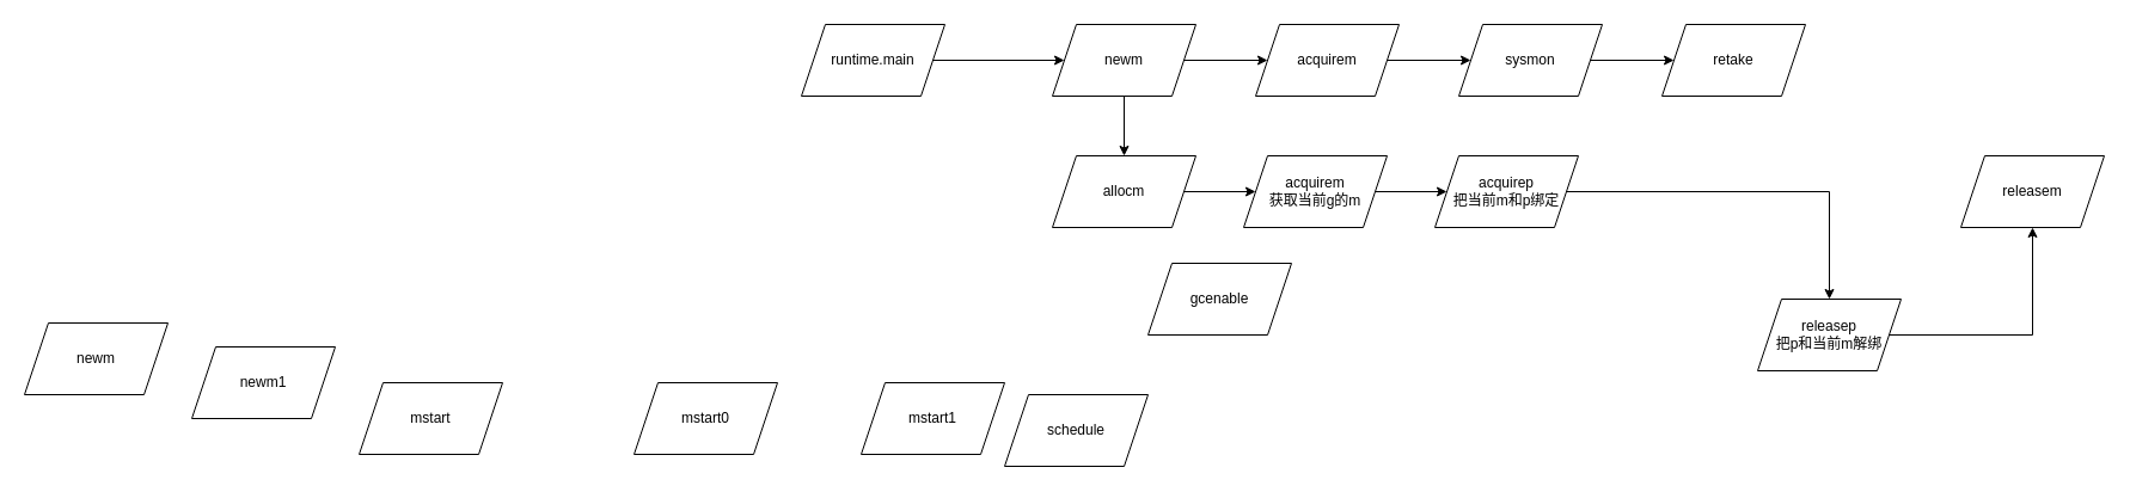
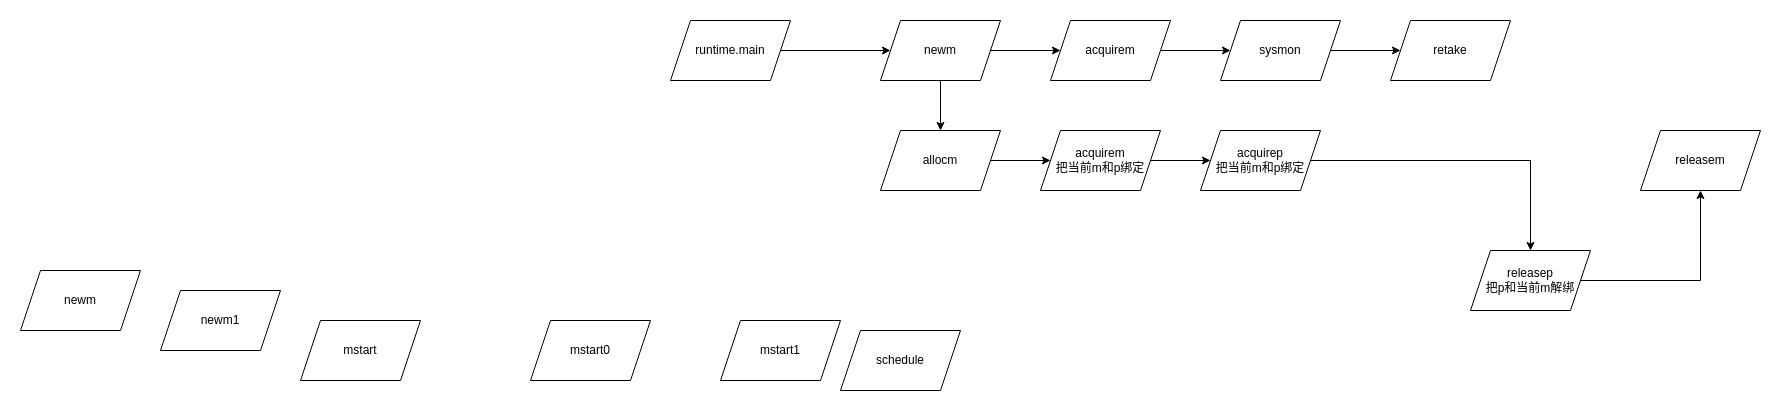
  <mxCell id="0" />
  <mxCell id="1" parent="0" />
  <mxCell id="2" value="retake" style="shape=parallelogram;perimeter=parallelogramPerimeter;whiteSpace=wrap;html=1;fixedSize=1;" parent="1" vertex="1"><mxGeometry x="1390" y="20" width="120" height="60" as="geometry" /></mxCell>
  <mxCell id="3" style="edgeStyle=orthogonalEdgeStyle;rounded=0;orthogonalLoop=1;jettySize=auto;html=1;exitX=1;exitY=0.5;exitDx=0;exitDy=0;" parent="1" source="4" target="2" edge="1"><mxGeometry relative="1" as="geometry" /></mxCell>
  <mxCell id="4" value="sysmon" style="shape=parallelogram;perimeter=parallelogramPerimeter;whiteSpace=wrap;html=1;fixedSize=1;" parent="1" vertex="1"><mxGeometry x="1220" y="20" width="120" height="60" as="geometry" /></mxCell>
  <mxCell id="5" style="edgeStyle=orthogonalEdgeStyle;rounded=0;orthogonalLoop=1;jettySize=auto;html=1;exitX=1;exitY=0.5;exitDx=0;exitDy=0;" parent="1" source="6" target="10" edge="1"><mxGeometry relative="1" as="geometry" /></mxCell>
  <mxCell id="6" value="runtime.main" style="shape=parallelogram;perimeter=parallelogramPerimeter;whiteSpace=wrap;html=1;fixedSize=1;" parent="1" vertex="1"><mxGeometry x="670" y="20" width="120" height="60" as="geometry" /></mxCell>
- <mxCell id="7" value="gcenable" style="shape=parallelogram;perimeter=parallelogramPerimeter;whiteSpace=wrap;html=1;fixedSize=1;" parent="1" vertex="1"><mxGeometry x="960" y="220" width="120" height="60" as="geometry" /></mxCell>
  <mxCell id="8" style="edgeStyle=orthogonalEdgeStyle;rounded=0;orthogonalLoop=1;jettySize=auto;html=1;exitX=1;exitY=0.5;exitDx=0;exitDy=0;" parent="1" source="10" target="18" edge="1"><mxGeometry relative="1" as="geometry" /></mxCell>
  <mxCell id="9" style="edgeStyle=orthogonalEdgeStyle;rounded=0;orthogonalLoop=1;jettySize=auto;html=1;exitX=0.5;exitY=1;exitDx=0;exitDy=0;" edge="1" parent="1" source="10" target="20"><mxGeometry relative="1" as="geometry" /></mxCell>
  <mxCell id="10" value="newm" style="shape=parallelogram;perimeter=parallelogramPerimeter;whiteSpace=wrap;html=1;fixedSize=1;" parent="1" vertex="1"><mxGeometry x="880" y="20" width="120" height="60" as="geometry" /></mxCell>
  <mxCell id="11" value="schedule" style="shape=parallelogram;perimeter=parallelogramPerimeter;whiteSpace=wrap;html=1;fixedSize=1;" parent="1" vertex="1"><mxGeometry x="840" y="330" width="120" height="60" as="geometry" /></mxCell>
  <mxCell id="12" value="mstart1" style="shape=parallelogram;perimeter=parallelogramPerimeter;whiteSpace=wrap;html=1;fixedSize=1;" parent="1" vertex="1"><mxGeometry x="720" y="320" width="120" height="60" as="geometry" /></mxCell>
  <mxCell id="13" value="mstart0" style="shape=parallelogram;perimeter=parallelogramPerimeter;whiteSpace=wrap;html=1;fixedSize=1;" parent="1" vertex="1"><mxGeometry x="530" y="320" width="120" height="60" as="geometry" /></mxCell>
  <mxCell id="14" value="mstart" style="shape=parallelogram;perimeter=parallelogramPerimeter;whiteSpace=wrap;html=1;fixedSize=1;" parent="1" vertex="1"><mxGeometry x="300" y="320" width="120" height="60" as="geometry" /></mxCell>
  <mxCell id="15" value="newm1" style="shape=parallelogram;perimeter=parallelogramPerimeter;whiteSpace=wrap;html=1;fixedSize=1;" parent="1" vertex="1"><mxGeometry x="160" y="290" width="120" height="60" as="geometry" /></mxCell>
  <mxCell id="16" value="newm" style="shape=parallelogram;perimeter=parallelogramPerimeter;whiteSpace=wrap;html=1;fixedSize=1;" parent="1" vertex="1"><mxGeometry x="20" y="270" width="120" height="60" as="geometry" /></mxCell>
  <mxCell id="17" style="edgeStyle=orthogonalEdgeStyle;rounded=0;orthogonalLoop=1;jettySize=auto;html=1;exitX=1;exitY=0.5;exitDx=0;exitDy=0;" parent="1" source="18" target="4" edge="1"><mxGeometry relative="1" as="geometry" /></mxCell>
  <mxCell id="18" value="acquirem" style="shape=parallelogram;perimeter=parallelogramPerimeter;whiteSpace=wrap;html=1;fixedSize=1;" parent="1" vertex="1"><mxGeometry y="20" width="120" height="60" as="geometry" x="1050" /></mxCell>
  <mxCell id="19" style="edgeStyle=orthogonalEdgeStyle;rounded=0;orthogonalLoop=1;jettySize=auto;html=1;exitX=1;exitY=0.5;exitDx=0;exitDy=0;" edge="1" parent="1" source="20" target="22"><mxGeometry relative="1" as="geometry" /></mxCell>
  <mxCell id="20" value="allocm" style="shape=parallelogram;perimeter=parallelogramPerimeter;whiteSpace=wrap;html=1;fixedSize=1;" vertex="1" parent="1"><mxGeometry x="880" y="130" width="120" height="60" as="geometry" /></mxCell>
  <mxCell id="21" style="edgeStyle=orthogonalEdgeStyle;rounded=0;orthogonalLoop=1;jettySize=auto;html=1;exitX=1;exitY=0.5;exitDx=0;exitDy=0;" edge="1" parent="1" source="22" target="24"><mxGeometry relative="1" as="geometry" /></mxCell>
- <mxCell id="22" value="acquirem&lt;br&gt;获取当前g的m" style="shape=parallelogram;perimeter=parallelogramPerimeter;whiteSpace=wrap;html=1;fixedSize=1;" vertex="1" parent="1"><mxGeometry x="1040" y="130" width="120" height="60" as="geometry" /></mxCell>
+ <mxCell id="22" value="acquirem&lt;br&gt;把当前m和p绑定" style="shape=parallelogram;perimeter=parallelogramPerimeter;whiteSpace=wrap;html=1;fixedSize=1;" vertex="1" parent="1"><mxGeometry x="1040" y="130" width="120" height="60" as="geometry" /></mxCell>
  <mxCell id="23" style="edgeStyle=orthogonalEdgeStyle;rounded=0;orthogonalLoop=1;jettySize=auto;html=1;exitX=1;exitY=0.5;exitDx=0;exitDy=0;" edge="1" parent="1" source="24" target="26"><mxGeometry relative="1" as="geometry" /></mxCell>
  <mxCell id="24" value="acquirep&lt;br&gt;把当前m和p绑定" style="shape=parallelogram;perimeter=parallelogramPerimeter;whiteSpace=wrap;html=1;fixedSize=1;" vertex="1" parent="1"><mxGeometry x="1200" y="130" width="120" height="60" as="geometry" /></mxCell>
  <mxCell id="25" style="edgeStyle=orthogonalEdgeStyle;rounded=0;orthogonalLoop=1;jettySize=auto;html=1;exitX=1;exitY=0.5;exitDx=0;exitDy=0;" edge="1" parent="1" source="26" target="27"><mxGeometry relative="1" as="geometry" /></mxCell>
  <mxCell id="26" value="releasep&lt;br&gt;把p和当前m解绑" style="shape=parallelogram;perimeter=parallelogramPerimeter;whiteSpace=wrap;html=1;fixedSize=1;" vertex="1" parent="1"><mxGeometry x="1470" y="250" width="120" height="60" as="geometry" /></mxCell>
  <mxCell id="27" value="releasem" style="shape=parallelogram;perimeter=parallelogramPerimeter;whiteSpace=wrap;html=1;fixedSize=1;" vertex="1" parent="1"><mxGeometry x="1640" y="130" width="120" height="60" as="geometry" /></mxCell>
